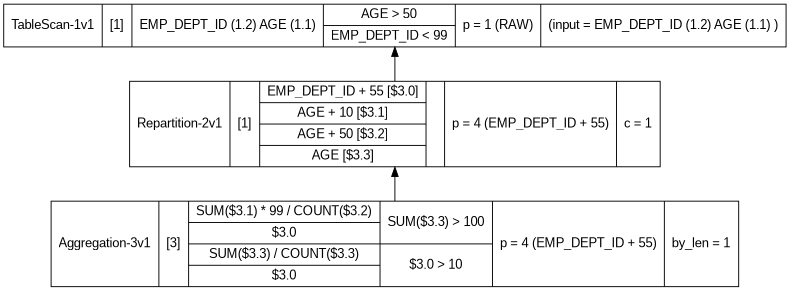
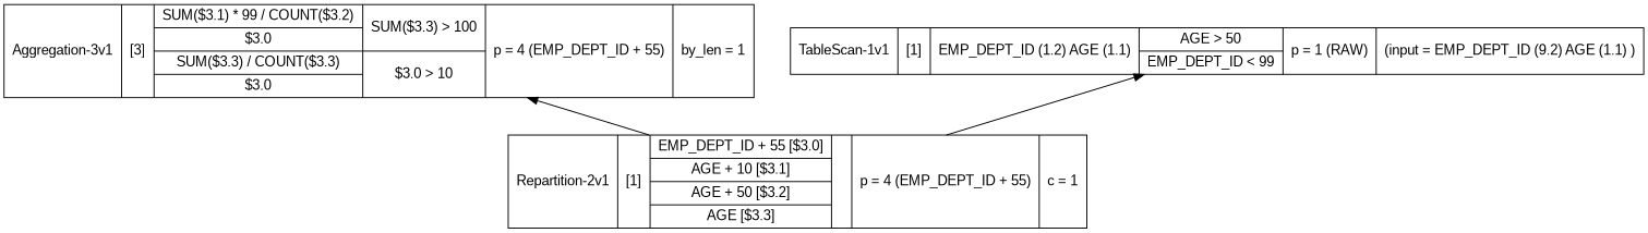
  digraph {
    fontname="Liberation Sans"
    nodesep=0.5
    ordering=in
    rankdir=BT
    node [fontname="Liberation Sans" shape=record]
    edge [fontname="Liberation Sans"]
    n1 [label="Repartition-2v1|[1]|{EMP_DEPT_ID + 55 [$3.0] |AGE + 10 [$3.1] |AGE + 50 [$3.2] |AGE [$3.3] }|{}|p = 4 (EMP_DEPT_ID + 55)|c = 1"]
    n2 [label="Aggregation-3v1|[3]|{SUM($3.1) * 99 / COUNT($3.2)|$3.0|SUM($3.3) / COUNT($3.3)|$3.0}|{SUM($3.3) \> 100|$3.0 \> 10}|p = 4 (EMP_DEPT_ID + 55)|by_len = 1"]
-   n3 [label="TableScan-1v1|[1]|EMP_DEPT_ID (1.2) AGE (1.1) |{AGE \> 50|EMP_DEPT_ID \< 99}|p = 1 (RAW)|(input = EMP_DEPT_ID (1.2) AGE (1.1) )"]
-   n2 -> n1
+   n3 [label="TableScan-1v1|[1]|EMP_DEPT_ID (1.2) AGE (1.1) |{AGE \> 50|EMP_DEPT_ID \< 99}|p = 1 (RAW)|(input = EMP_DEPT_ID (9.2) AGE (1.1) )"]
+   n1 -> n2
    n1 -> n3
  }
